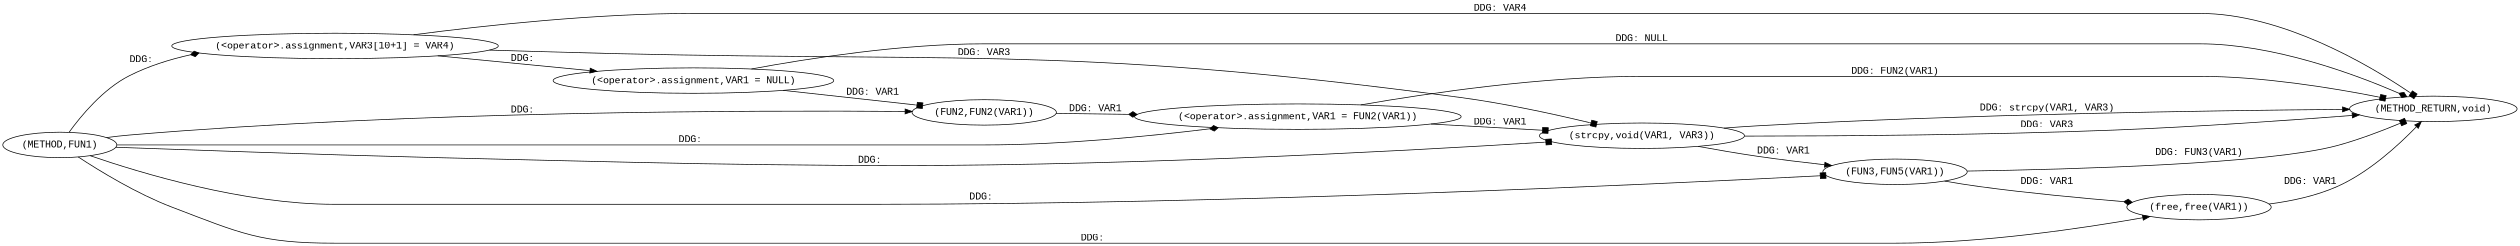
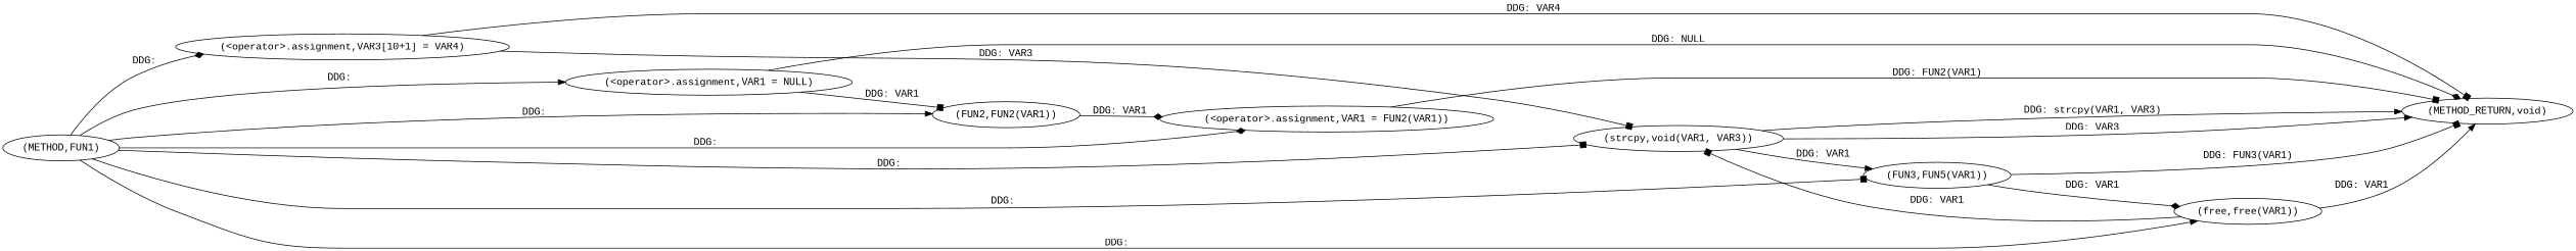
  digraph {
    fontname="Liberation Mono"
    rankdir=LR
    node [fontname="Liberation Mono"]
    edge [arrowhead=box fontname="Liberation Mono"]
    n1 [label="(METHOD,FUN1)"]
    n2 [label="(<operator>.assignment,VAR1 = NULL)"]
    n3 [label="(<operator>.assignment,VAR1 = FUN2(VAR1))"]
    n4 [label="(FUN2,FUN2(VAR1))"]
    n5 [label="(<operator>.assignment,VAR3[10+1] = VAR4)"]
    n6 [label="(strcpy,void(VAR1, VAR3))"]
    n7 [label="(FUN3,FUN5(VAR1))"]
    n8 [label="(free,free(VAR1))"]
    n9 [label="(METHOD_RETURN,void)"]
-   n5 -> n2 [arrowhead=normal label="DDG: "]
+   n1 -> n2 [arrowhead=normal label="DDG: "]
    n1 -> n3 [arrowhead=diamond label="DDG: "]
    n1 -> n4 [arrowhead=normal label="DDG: "]
    n1 -> n5 [arrowhead=diamond label="DDG: "]
    n1 -> n6 [label="DDG: "]
    n1 -> n7 [label="DDG: "]
    n1 -> n8 [arrowhead=normal label="DDG: "]
    n2 -> n4 [label="DDG: VAR1"]
    n2 -> n9 [arrowhead=diamond label="DDG: NULL"]
-   n3 -> n6 [label="DDG: VAR1"]
+   n8 -> n6 [label="DDG: VAR1"]
    n3 -> n9 [label="DDG: FUN2(VAR1)"]
    n4 -> n3 [arrowhead=diamond label="DDG: VAR1"]
    n5 -> n6 [label="DDG: VAR3"]
    n5 -> n9 [label="DDG: VAR4"]
    n6 -> n7 [arrowhead=normal label="DDG: VAR1"]
    n6 -> n9 [arrowhead=normal label="DDG: strcpy(VAR1, VAR3)"]
    n6 -> n9 [arrowhead=normal label="DDG: VAR3"]
    n7 -> n8 [arrowhead=diamond label="DDG: VAR1"]
    n7 -> n9 [label="DDG: FUN3(VAR1)"]
    n8 -> n9 [arrowhead=normal label="DDG: VAR1"]
  }
